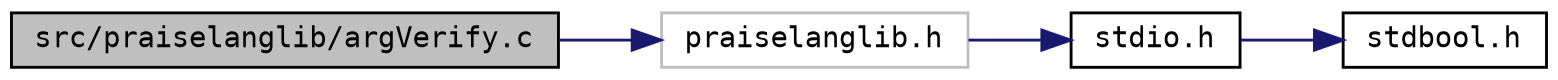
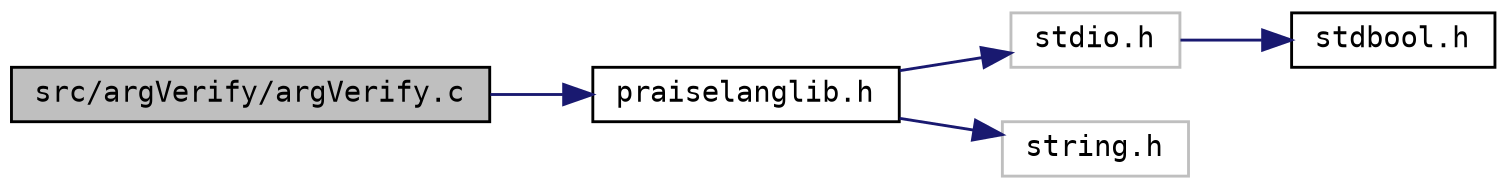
  digraph {
    fontname="DejaVu Sans Mono"
    rankdir=LR
    node [color=black fillcolor=white fontname="DejaVu Sans Mono" fontsize=10 shape=record style=filled]
    edge [color=midnightblue fontname="DejaVu Sans Mono" fontsize=10 labelfontname=Helvetica labelfontsize=10 style=solid]
-   n1 [fillcolor=grey75 fontcolor=black height=0.2 label="src/praiselanglib/argVerify.c" width=0.4]
-   n2 [color=grey75 height=0.2 label="praiselanglib.h" width=0.4]
-   n3 [height=0.2 label="stdio.h" width=0.4]
+   n1 [fillcolor=grey75 fontcolor=black height=0.2 label="src/argVerify/argVerify.c" width=0.4]
+   n2 [height=0.2 label="praiselanglib.h" width=0.4]
+   n3 [color=grey75 height=0.2 label="stdio.h" width=0.4]
+   n4 [color=grey75 height=0.2 label="string.h" width=0.4]
    n5 [height=0.2 label="stdbool.h" width=0.4]
    n1 -> n2
    n2 -> n3
+   n2 -> n4
    n3 -> n5
  }
